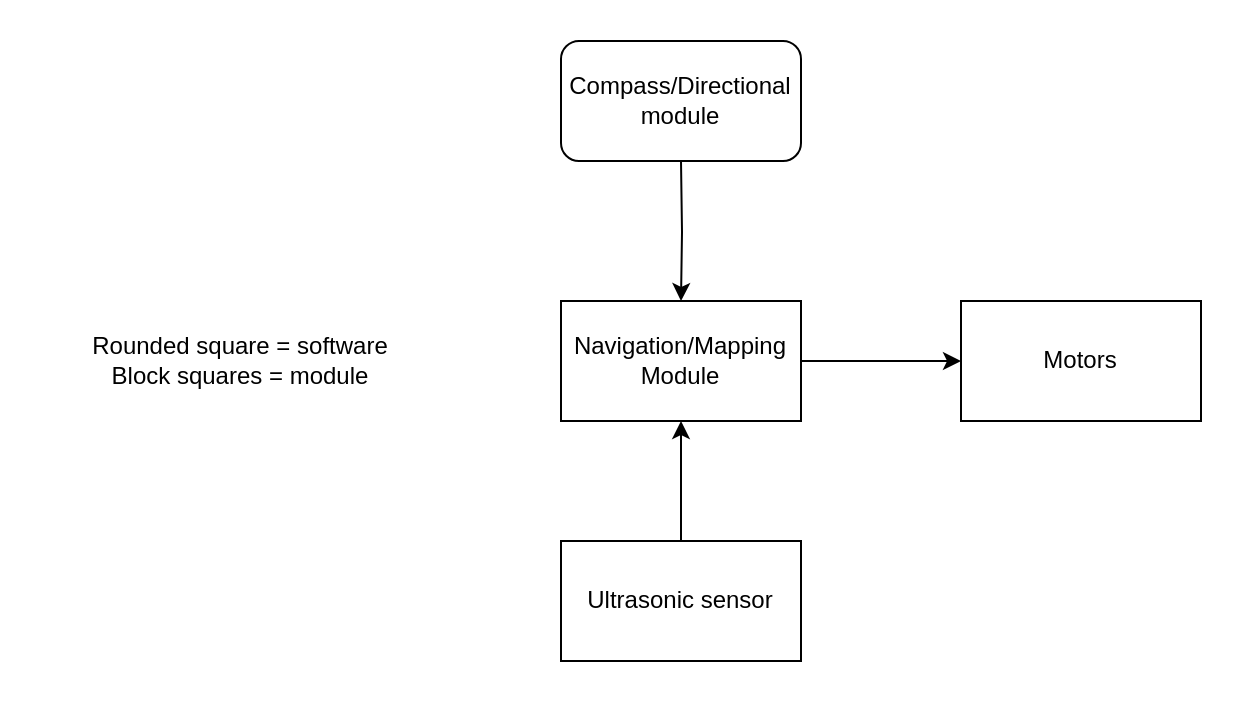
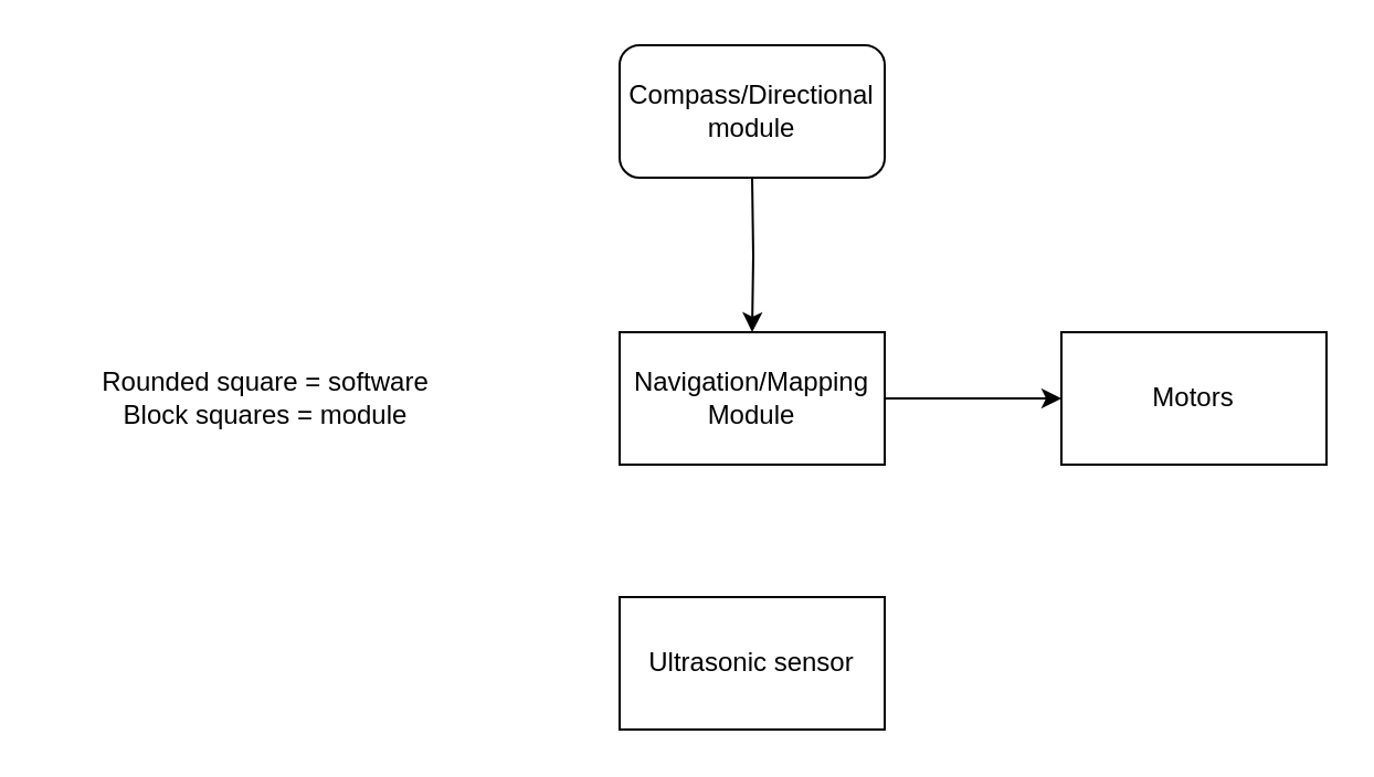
  <mxCell id="0" />
  <mxCell id="1" parent="0" />
  <mxCell id="2" value="Motors" style="rounded=0;whiteSpace=wrap;html=1;" vertex="1" parent="1"><mxGeometry x="480" y="150" width="120" height="60" as="geometry" /></mxCell>
  <mxCell id="3" value="" style="edgeStyle=orthogonalEdgeStyle;rounded=0;orthogonalLoop=1;jettySize=auto;html=1;" edge="1" parent="1" target="5"><mxGeometry relative="1" as="geometry"><mxPoint x="340" y="80" as="sourcePoint" /></mxGeometry></mxCell>
  <mxCell id="4" value="" style="edgeStyle=orthogonalEdgeStyle;rounded=0;orthogonalLoop=1;jettySize=auto;html=1;" edge="1" parent="1" source="5" target="2"><mxGeometry relative="1" as="geometry" /></mxCell>
  <mxCell id="5" value="Navigation/Mapping Module" style="whiteSpace=wrap;html=1;rounded=0;" vertex="1" parent="1"><mxGeometry x="280" y="150" width="120" height="60" as="geometry" /></mxCell>
  <mxCell id="6" value="Compass/Directional module" style="rounded=1;whiteSpace=wrap;html=1;" vertex="1" parent="1"><mxGeometry x="280" y="20" width="120" height="60" as="geometry" /></mxCell>
- <mxCell id="7" value="" style="edgeStyle=orthogonalEdgeStyle;rounded=0;orthogonalLoop=1;jettySize=auto;html=1;" edge="1" parent="1" source="8" target="5"><mxGeometry relative="1" as="geometry" /></mxCell>
  <mxCell id="8" value="Ultrasonic sensor" style="rounded=0;whiteSpace=wrap;html=1;" vertex="1" parent="1"><mxGeometry x="280" y="270" width="120" height="60" as="geometry" /></mxCell>
  <mxCell id="9" value="Rounded square = software&lt;br&gt;Block squares = module" style="text;html=1;strokeColor=none;fillColor=none;align=center;verticalAlign=middle;whiteSpace=wrap;rounded=0;" vertex="1" parent="1"><mxGeometry x="20" y="165" width="200" height="30" as="geometry" /></mxCell>
